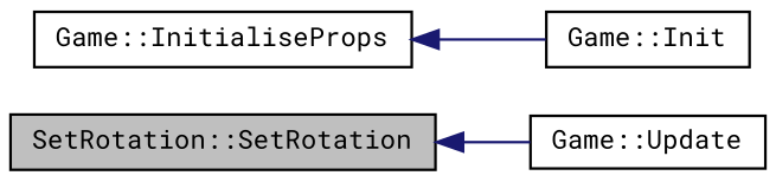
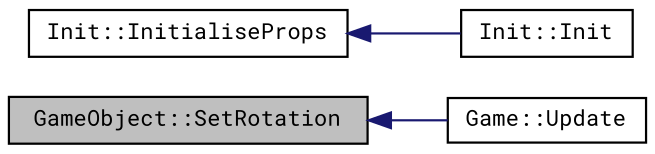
  digraph {
    fontname="Roboto Mono"
    rankdir=LR
    node [color=black fillcolor=white fontname="Roboto Mono" fontsize=10 shape=record style=filled]
    edge [color=midnightblue dir=back fontname="Roboto Mono" fontsize=10 labelfontname=Helvetica labelfontsize=10 style=solid]
-   n1 [fillcolor=grey75 fontcolor=black height=0.2 label="SetRotation::SetRotation" width=0.4]
+   n1 [fillcolor=grey75 fontcolor=black height=0.2 label="GameObject::SetRotation" width=0.4]
    n2 [height=0.2 label="Game::Update" width=0.4]
-   n3 [height=0.2 label="Game::InitialiseProps" width=0.4]
-   n4 [height=0.2 label="Game::Init" width=0.4]
+   n3 [height=0.2 label="Init::InitialiseProps" width=0.4]
+   n4 [height=0.2 label="Init::Init" width=0.4]
    n1 -> n2
    n3 -> n4
  }
